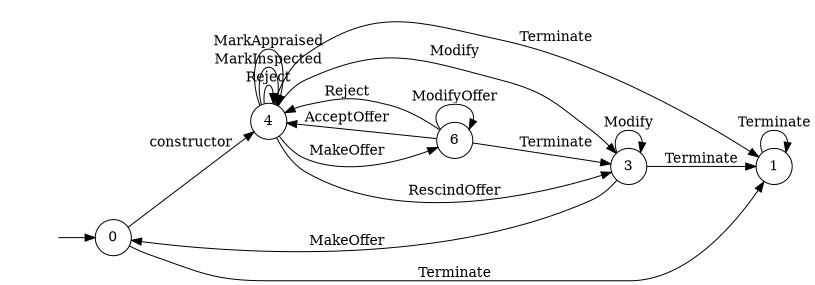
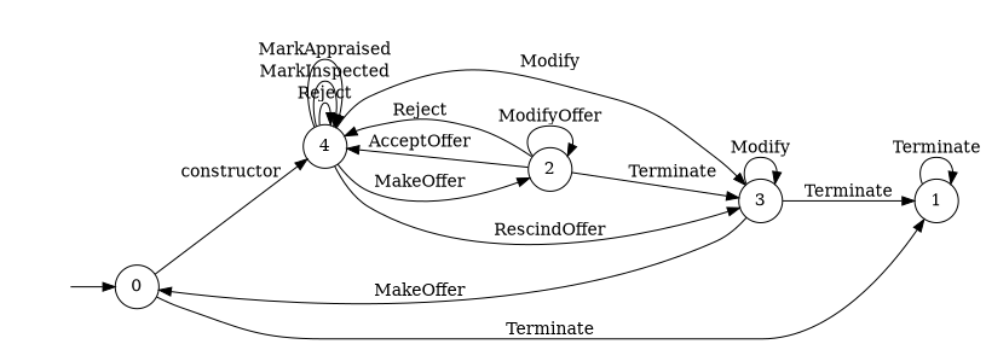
  digraph {
    rankdir=LR
    node [shape=circle]
    "" [shape=plaintext]
    n2 [label=0]
    n3 [label=4]
    n4 [label=1]
    n5 [label=3]
-   n6 [label=6]
+   n6 [label=2]
    "" -> n2
    n2 -> n3 [label=constructor]
    n2 -> n4 [label=Terminate]
    n3 -> n3 [label=Reject]
    n3 -> n3 [label=MarkInspected]
    n3 -> n3 [label=MarkAppraised]
-   n3 -> n4 [label=Terminate]
    n3 -> n5 [label=RescindOffer]
    n3 -> n5 [label=Modify]
    n3 -> n6 [label=MakeOffer]
    n4 -> n4 [label=Terminate]
    n5 -> n2 [label=MakeOffer]
    n5 -> n4 [label=Terminate]
    n5 -> n5 [label=Modify]
    n6 -> n3 [label=Reject]
    n6 -> n3 [label=AcceptOffer]
    n6 -> n5 [label=Terminate]
    n6 -> n6 [label=ModifyOffer]
  }
